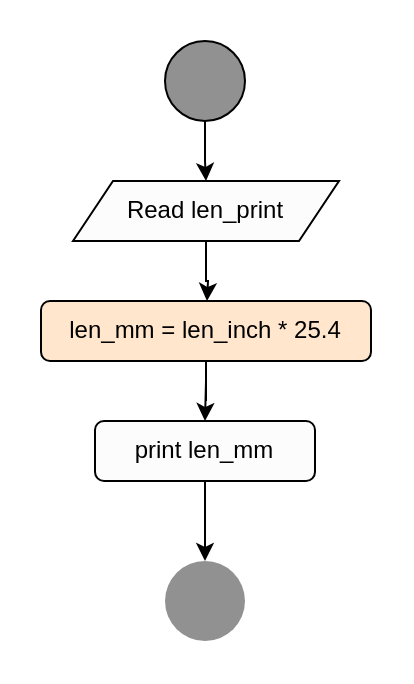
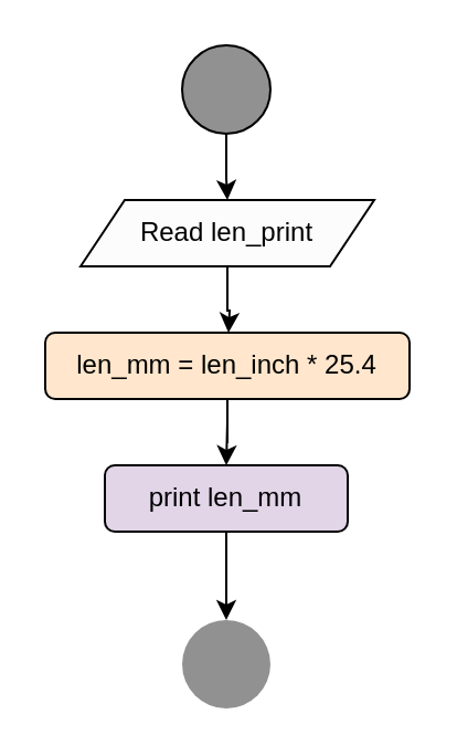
  <mxCell id="0" />
  <mxCell id="1" parent="0" />
  <mxCell id="2" style="edgeStyle=orthogonalEdgeStyle;rounded=0;orthogonalLoop=1;jettySize=auto;html=1;" edge="1" parent="1" source="3" target="5"><mxGeometry relative="1" as="geometry"><mxPoint x="102" y="90" as="targetPoint" /></mxGeometry></mxCell>
  <mxCell id="3" value="" style="ellipse;whiteSpace=wrap;html=1;aspect=fixed;strokeColor=default;fillColor=#919191;" vertex="1" parent="1"><mxGeometry x="82" y="20" width="40" height="40" as="geometry" /></mxCell>
  <mxCell id="4" style="edgeStyle=orthogonalEdgeStyle;rounded=0;orthogonalLoop=1;jettySize=auto;html=1;" edge="1" parent="1" source="5"><mxGeometry relative="1" as="geometry"><mxPoint x="103" y="150" as="targetPoint" /></mxGeometry></mxCell>
  <mxCell id="5" value="Read len_print&lt;br&gt;" style="shape=parallelogram;perimeter=parallelogramPerimeter;whiteSpace=wrap;html=1;fixedSize=1;strokeColor=default;fillColor=#FCFCFC;" vertex="1" parent="1"><mxGeometry x="36" y="90" width="133" height="30" as="geometry" /></mxCell>
  <mxCell id="6" style="edgeStyle=orthogonalEdgeStyle;rounded=0;orthogonalLoop=1;jettySize=auto;html=1;" edge="1" parent="1" source="7"><mxGeometry relative="1" as="geometry"><mxPoint x="102" y="210" as="targetPoint" /></mxGeometry></mxCell>
  <mxCell id="7" value="len_mm = len_inch * 25.4" style="rounded=1;whiteSpace=wrap;html=1;strokeColor=default;fillColor=#ffe6cc;" vertex="1" parent="1"><mxGeometry x="20" y="150" width="165" height="30" as="geometry" /></mxCell>
  <mxCell id="8" style="edgeStyle=orthogonalEdgeStyle;rounded=0;orthogonalLoop=1;jettySize=auto;html=1;" edge="1" parent="1" source="9"><mxGeometry relative="1" as="geometry"><mxPoint x="102" y="280" as="targetPoint" /></mxGeometry></mxCell>
- <mxCell id="9" value="print len_mm" style="rounded=1;whiteSpace=wrap;html=1;strokeColor=default;fillColor=#FCFCFC;" vertex="1" parent="1"><mxGeometry x="47" y="210" width="110" height="30" as="geometry" /></mxCell>
+ <mxCell id="9" value="print len_mm" style="rounded=1;whiteSpace=wrap;html=1;strokeColor=default;fillColor=#e1d5e7;" vertex="1" parent="1"><mxGeometry x="47" y="210" width="110" height="30" as="geometry" /></mxCell>
  <mxCell id="10" value="" style="ellipse;whiteSpace=wrap;html=1;aspect=fixed;strokeColor=none;fillColor=#919191;" vertex="1" parent="1"><mxGeometry x="82" y="280" width="40" height="40" as="geometry" /></mxCell>
